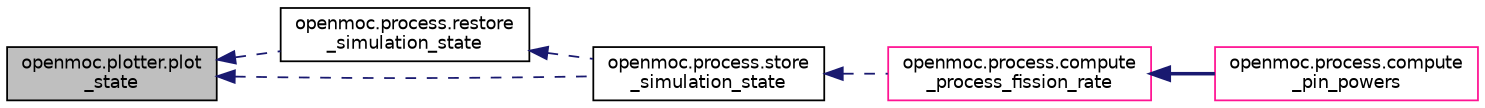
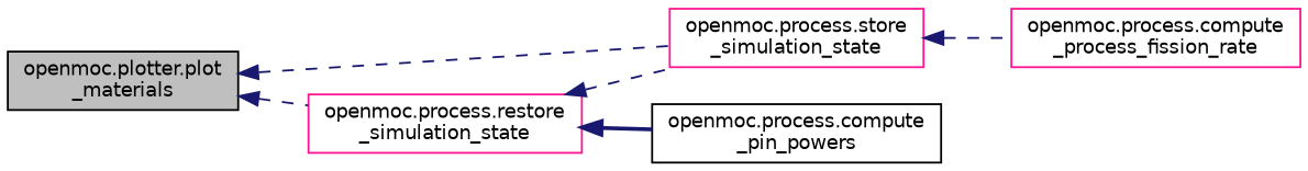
  digraph {
    rankdir=LR
    node [color=black fillcolor=white fontname=Helvetica fontsize=10 shape=record style=filled]
    edge [color=midnightblue dir=back fontname=Helvetica fontsize=10 labelfontname=Helvetica labelfontsize=10 style=dashed]
-   n1 [fillcolor=grey75 fontcolor=black height=0.2 label="openmoc.plotter.plot\l_state" width=0.4]
-   n2 [height=0.2 label="openmoc.process.restore\l_simulation_state" width=0.4]
-   n3 [height=0.2 label="openmoc.process.store\l_simulation_state" width=0.4]
+   n1 [fillcolor=grey75 fontcolor=black height=0.2 label="openmoc.plotter.plot\l_materials" width=0.4]
+   n2 [color=deeppink height=0.2 label="openmoc.process.restore\l_simulation_state" width=0.4]
+   n3 [color=deeppink height=0.2 label="openmoc.process.store\l_simulation_state" width=0.4]
    n4 [color=deeppink height=0.2 label="openmoc.process.compute\l_process_fission_rate" width=0.4]
-   n5 [color=deeppink height=0.2 label="openmoc.process.compute\l_pin_powers" width=0.4]
+   n5 [height=0.2 label="openmoc.process.compute\l_pin_powers" width=0.4]
    n1 -> n2
    n1 -> n3
    n2 -> n3
    n3 -> n4
-   n4 -> n5 [style=bold]
+   n2 -> n5 [style=bold]
  }
